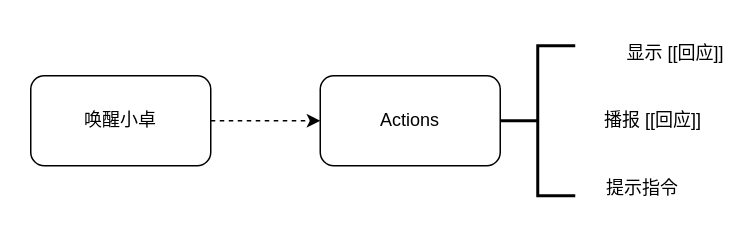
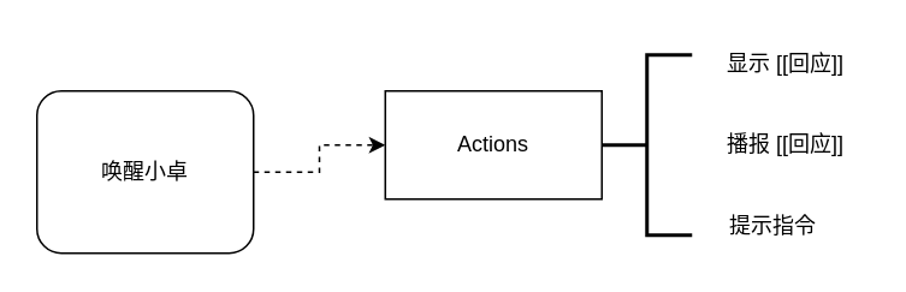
  <mxCell id="0" />
  <mxCell id="1" parent="0" />
  <mxCell id="2" value="" style="edgeStyle=orthogonalEdgeStyle;rounded=0;orthogonalLoop=1;jettySize=auto;html=1;dashed=1;" edge="1" parent="1" source="3" target="4"><mxGeometry relative="1" as="geometry" /></mxCell>
- <mxCell id="3" value="唤醒小卓" style="rounded=1;whiteSpace=wrap;html=1;" vertex="1" parent="1"><mxGeometry x="20" y="50" width="120" height="60" as="geometry" /></mxCell>
- <mxCell id="4" value="Actions" style="rounded=1;whiteSpace=wrap;html=1;" vertex="1" parent="1"><mxGeometry x="213" y="50" width="120" height="60" as="geometry" /></mxCell>
+ <mxCell id="3" value="唤醒小卓" style="rounded=1;whiteSpace=wrap;html=1;" vertex="1" parent="1"><mxGeometry x="20" y="50" width="120" height="90" as="geometry" /></mxCell>
+ <mxCell id="4" value="Actions" style="whiteSpace=wrap;html=1;rounded=0;" vertex="1" parent="1"><mxGeometry x="213" y="50" width="120" height="60" as="geometry" /></mxCell>
  <mxCell id="5" value="" style="strokeWidth=2;html=1;shape=mxgraph.flowchart.annotation_2;align=left;labelPosition=right;pointerEvents=1;" vertex="1" parent="1"><mxGeometry x="333" y="30" width="50" height="100" as="geometry" /></mxCell>
- <mxCell id="6" value="显示&amp;nbsp;[[回应]]" style="text;html=1;strokeColor=none;fillColor=none;align=center;verticalAlign=middle;whiteSpace=wrap;rounded=0;" vertex="1" parent="1"><mxGeometry x="405" y="20" width="90" height="30" as="geometry" /></mxCell>
+ <mxCell id="6" value="显示&amp;nbsp;[[回应]]" style="text;html=1;strokeColor=none;fillColor=none;align=center;verticalAlign=middle;whiteSpace=wrap;rounded=0;" vertex="1" parent="1"><mxGeometry x="390" y="20" width="90" height="30" as="geometry" /></mxCell>
  <mxCell id="7" value="播报 [[回应]]" style="text;html=1;strokeColor=none;fillColor=none;align=center;verticalAlign=middle;whiteSpace=wrap;rounded=0;" vertex="1" parent="1"><mxGeometry x="390" y="65" width="90" height="30" as="geometry" /></mxCell>
  <mxCell id="8" value="提示指令" style="text;html=1;strokeColor=none;fillColor=none;align=center;verticalAlign=middle;whiteSpace=wrap;rounded=0;" vertex="1" parent="1"><mxGeometry x="383" y="110" width="90" height="30" as="geometry" /></mxCell>
